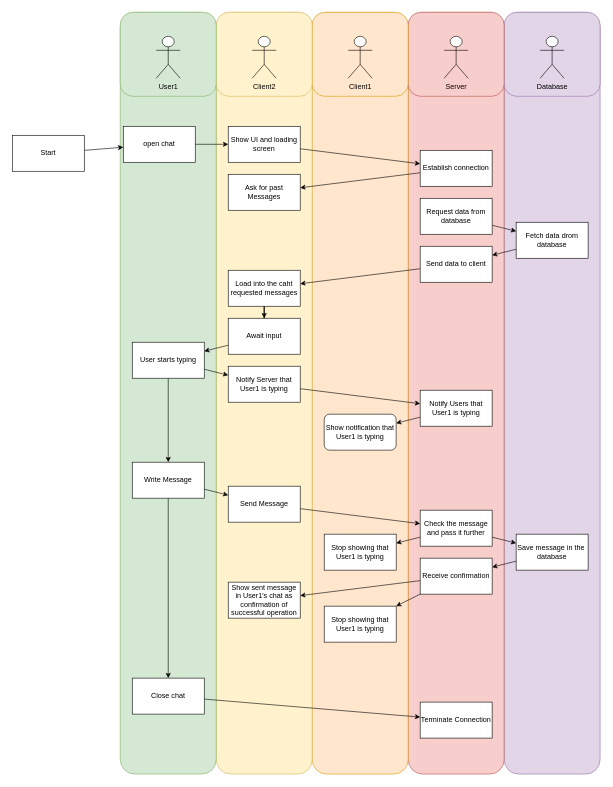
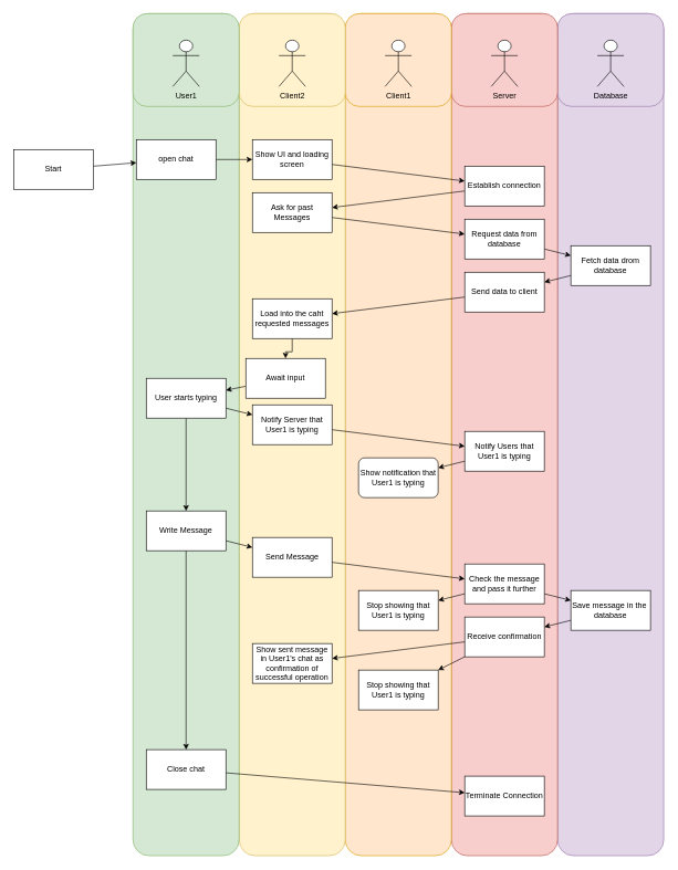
  <mxCell id="0" />
  <mxCell id="1" parent="0" />
  <mxCell id="2" value="" style="rounded=1;whiteSpace=wrap;html=1;fillColor=#e1d5e7;strokeColor=#9673a6;" vertex="1" parent="1"><mxGeometry x="840" y="20" width="160" height="1270" as="geometry" /></mxCell>
  <mxCell id="3" value="" style="rounded=1;whiteSpace=wrap;html=1;fillColor=#f8cecc;strokeColor=#b85450;" vertex="1" parent="1"><mxGeometry x="680" y="20" width="160" height="1270" as="geometry" /></mxCell>
  <mxCell id="4" value="" style="rounded=1;whiteSpace=wrap;html=1;fillColor=#ffe6cc;strokeColor=#d79b00;" vertex="1" parent="1"><mxGeometry x="520" y="20" width="160" height="1270" as="geometry" /></mxCell>
  <mxCell id="5" value="" style="rounded=1;whiteSpace=wrap;html=1;fillColor=#fff2cc;strokeColor=#d6b656;" vertex="1" parent="1"><mxGeometry x="360" y="20" width="160" height="1270" as="geometry" /></mxCell>
  <mxCell id="6" value="" style="rounded=1;whiteSpace=wrap;html=1;fillColor=#d5e8d4;strokeColor=#82b366;" vertex="1" parent="1"><mxGeometry x="200" y="20" width="160" height="1270" as="geometry" /></mxCell>
  <mxCell id="7" value="" style="rounded=1;whiteSpace=wrap;html=1;fillColor=#e1d5e7;strokeColor=#9673a6;" vertex="1" parent="1"><mxGeometry x="840" y="20" width="160" height="140" as="geometry" /></mxCell>
  <mxCell id="8" value="" style="rounded=1;whiteSpace=wrap;html=1;fillColor=#f8cecc;strokeColor=#b85450;" vertex="1" parent="1"><mxGeometry x="680" y="20" width="160" height="140" as="geometry" /></mxCell>
  <mxCell id="9" value="" style="rounded=1;whiteSpace=wrap;html=1;fillColor=#ffe6cc;strokeColor=#d79b00;" vertex="1" parent="1"><mxGeometry x="520" y="20" width="160" height="140" as="geometry" /></mxCell>
  <mxCell id="10" value="" style="rounded=1;whiteSpace=wrap;html=1;fillColor=#fff2cc;strokeColor=#d6b656;" vertex="1" parent="1"><mxGeometry x="360" y="20" width="160" height="140" as="geometry" /></mxCell>
  <mxCell id="11" value="" style="rounded=1;whiteSpace=wrap;html=1;fillColor=#d5e8d4;strokeColor=#82b366;" vertex="1" parent="1"><mxGeometry x="200" y="20" width="160" height="140" as="geometry" /></mxCell>
  <mxCell id="12" style="rounded=0;orthogonalLoop=1;jettySize=auto;html=1;" edge="1" parent="1" source="13" target="15"><mxGeometry relative="1" as="geometry" /></mxCell>
  <mxCell id="13" value="Start" style="rounded=0;whiteSpace=wrap;html=1;glass=0;" vertex="1" parent="1"><mxGeometry x="20" y="225" width="120" height="60" as="geometry" /></mxCell>
  <mxCell id="14" style="edgeStyle=orthogonalEdgeStyle;rounded=0;orthogonalLoop=1;jettySize=auto;html=1;" edge="1" parent="1" source="15" target="50"><mxGeometry relative="1" as="geometry" /></mxCell>
  <mxCell id="15" value="open chat" style="rounded=0;whiteSpace=wrap;html=1;" vertex="1" parent="1"><mxGeometry x="205" y="210" width="120" height="60" as="geometry" /></mxCell>
  <mxCell id="16" style="rounded=0;orthogonalLoop=1;jettySize=auto;html=1;" edge="1" parent="1" source="17" target="37"><mxGeometry relative="1" as="geometry" /></mxCell>
  <mxCell id="17" value="Fetch data drom database" style="rounded=0;whiteSpace=wrap;html=1;" vertex="1" parent="1"><mxGeometry x="860" y="370" width="120" height="60" as="geometry" /></mxCell>
  <mxCell id="18" style="rounded=0;orthogonalLoop=1;jettySize=auto;html=1;" edge="1" parent="1" source="19" target="33"><mxGeometry relative="1" as="geometry" /></mxCell>
  <mxCell id="19" value="Establish connection" style="rounded=0;whiteSpace=wrap;html=1;" vertex="1" parent="1"><mxGeometry x="700" y="250" width="120" height="60" as="geometry" /></mxCell>
  <mxCell id="20" style="rounded=0;orthogonalLoop=1;jettySize=auto;html=1;" edge="1" parent="1" source="21" target="24"><mxGeometry relative="1" as="geometry" /></mxCell>
- <mxCell id="21" value="Await input" style="rounded=0;whiteSpace=wrap;html=1;" vertex="1" parent="1"><mxGeometry x="380" y="530" width="120" height="60" as="geometry" /></mxCell>
+ <mxCell id="21" value="Await input" style="rounded=0;whiteSpace=wrap;html=1;" vertex="1" parent="1"><mxGeometry x="370" y="540" width="120" height="60" as="geometry" /></mxCell>
  <mxCell id="22" style="rounded=0;orthogonalLoop=1;jettySize=auto;html=1;" edge="1" parent="1" source="24" target="42"><mxGeometry relative="1" as="geometry" /></mxCell>
  <mxCell id="23" style="edgeStyle=orthogonalEdgeStyle;rounded=0;orthogonalLoop=1;jettySize=auto;html=1;" edge="1" parent="1" source="24" target="45"><mxGeometry relative="1" as="geometry" /></mxCell>
  <mxCell id="24" value="User starts typing" style="rounded=0;whiteSpace=wrap;html=1;" vertex="1" parent="1"><mxGeometry x="220" y="570" width="120" height="60" as="geometry" /></mxCell>
  <mxCell id="25" style="rounded=0;orthogonalLoop=1;jettySize=auto;html=1;" edge="1" parent="1" source="26" target="40"><mxGeometry relative="1" as="geometry" /></mxCell>
  <mxCell id="26" value="Close chat" style="rounded=0;whiteSpace=wrap;html=1;" vertex="1" parent="1"><mxGeometry x="220" y="1130" width="120" height="60" as="geometry" /></mxCell>
  <mxCell id="27" value="Client1" style="shape=umlActor;verticalLabelPosition=bottom;verticalAlign=top;html=1;outlineConnect=0;" vertex="1" parent="1"><mxGeometry x="580" y="60" width="40" height="70" as="geometry" /></mxCell>
  <mxCell id="28" value="Server" style="shape=umlActor;verticalLabelPosition=bottom;verticalAlign=top;html=1;outlineConnect=0;" vertex="1" parent="1"><mxGeometry x="740" y="60" width="40" height="70" as="geometry" /></mxCell>
  <mxCell id="29" value="Database" style="shape=umlActor;verticalLabelPosition=bottom;verticalAlign=top;html=1;outlineConnect=0;" vertex="1" parent="1"><mxGeometry x="900" y="60" width="40" height="70" as="geometry" /></mxCell>
  <mxCell id="30" value="User1" style="shape=umlActor;verticalLabelPosition=bottom;verticalAlign=top;html=1;outlineConnect=0;" vertex="1" parent="1"><mxGeometry x="260" y="60" width="40" height="70" as="geometry" /></mxCell>
  <mxCell id="31" value="Client2" style="shape=umlActor;verticalLabelPosition=bottom;verticalAlign=top;html=1;outlineConnect=0;" vertex="1" parent="1"><mxGeometry y="60" width="40" height="70" as="geometry" x="420" /></mxCell>
+ <mxCell id="32" style="rounded=0;orthogonalLoop=1;jettySize=auto;html=1;" edge="1" parent="1" source="33" target="35"><mxGeometry relative="1" as="geometry" /></mxCell>
  <mxCell id="33" value="Ask for past Messages" style="rounded=0;whiteSpace=wrap;html=1;" vertex="1" parent="1"><mxGeometry x="380" y="290" width="120" height="60" as="geometry" /></mxCell>
  <mxCell id="34" style="rounded=0;orthogonalLoop=1;jettySize=auto;html=1;" edge="1" parent="1" source="35" target="17"><mxGeometry relative="1" as="geometry" /></mxCell>
  <mxCell id="35" value="Request data from database" style="rounded=0;whiteSpace=wrap;html=1;" vertex="1" parent="1"><mxGeometry x="700" y="330" width="120" height="60" as="geometry" /></mxCell>
  <mxCell id="36" style="rounded=0;orthogonalLoop=1;jettySize=auto;html=1;" edge="1" parent="1" source="37" target="39"><mxGeometry relative="1" as="geometry" /></mxCell>
  <mxCell id="37" value="Send data to client" style="rounded=0;whiteSpace=wrap;html=1;" vertex="1" parent="1"><mxGeometry x="700" y="410" width="120" height="60" as="geometry" /></mxCell>
  <mxCell id="38" style="edgeStyle=orthogonalEdgeStyle;rounded=0;orthogonalLoop=1;jettySize=auto;html=1;" edge="1" parent="1" source="39" target="21"><mxGeometry relative="1" as="geometry" /></mxCell>
  <mxCell id="39" value="Load into the caht requested messages" style="rounded=0;whiteSpace=wrap;html=1;" vertex="1" parent="1"><mxGeometry x="380" y="450" width="120" height="60" as="geometry" /></mxCell>
  <mxCell id="40" value="Terminate Connection" style="rounded=0;whiteSpace=wrap;html=1;" vertex="1" parent="1"><mxGeometry x="700" y="1170" width="120" height="60" as="geometry" /></mxCell>
  <mxCell id="41" style="rounded=0;orthogonalLoop=1;jettySize=auto;html=1;" edge="1" parent="1" source="42" target="47"><mxGeometry relative="1" as="geometry" /></mxCell>
  <mxCell id="42" value="Notify Server that User1 is typing" style="rounded=0;whiteSpace=wrap;html=1;" vertex="1" parent="1"><mxGeometry x="380" y="610" width="120" height="60" as="geometry" /></mxCell>
  <mxCell id="43" style="rounded=0;orthogonalLoop=1;jettySize=auto;html=1;" edge="1" parent="1" source="45" target="52"><mxGeometry relative="1" as="geometry" /></mxCell>
  <mxCell id="44" style="edgeStyle=orthogonalEdgeStyle;rounded=0;orthogonalLoop=1;jettySize=auto;html=1;" edge="1" parent="1" source="45" target="26"><mxGeometry relative="1" as="geometry" /></mxCell>
  <mxCell id="45" value="Write Message" style="rounded=0;whiteSpace=wrap;html=1;" vertex="1" parent="1"><mxGeometry x="220" y="770" width="120" height="60" as="geometry" /></mxCell>
  <mxCell id="46" style="rounded=0;orthogonalLoop=1;jettySize=auto;html=1;" edge="1" parent="1" source="47" target="48"><mxGeometry relative="1" as="geometry" /></mxCell>
  <mxCell id="47" value="Notify Users that User1 is typing" style="rounded=0;whiteSpace=wrap;html=1;" vertex="1" parent="1"><mxGeometry x="700" y="650" width="120" height="60" as="geometry" /></mxCell>
  <mxCell id="48" value="Show notification that User1 is typing" style="whiteSpace=wrap;html=1;rounded=1;" vertex="1" parent="1"><mxGeometry x="540" y="690" width="120" height="60" as="geometry" /></mxCell>
  <mxCell id="49" style="rounded=0;orthogonalLoop=1;jettySize=auto;html=1;" edge="1" parent="1" source="50" target="19"><mxGeometry relative="1" as="geometry" /></mxCell>
  <mxCell id="50" value="Show UI and loading screen" style="rounded=0;whiteSpace=wrap;html=1;" vertex="1" parent="1"><mxGeometry x="380" y="210" width="120" height="60" as="geometry" /></mxCell>
  <mxCell id="51" style="rounded=0;orthogonalLoop=1;jettySize=auto;html=1;" edge="1" parent="1" source="52" target="55"><mxGeometry relative="1" as="geometry" /></mxCell>
  <mxCell id="52" value="Send Message" style="rounded=0;whiteSpace=wrap;html=1;" vertex="1" parent="1"><mxGeometry x="380" y="810" width="120" height="60" as="geometry" /></mxCell>
  <mxCell id="53" style="rounded=0;orthogonalLoop=1;jettySize=auto;html=1;" edge="1" parent="1" source="55" target="58"><mxGeometry relative="1" as="geometry" /></mxCell>
  <mxCell id="54" style="rounded=0;orthogonalLoop=1;jettySize=auto;html=1;" edge="1" parent="1" source="55" target="56"><mxGeometry relative="1" as="geometry" /></mxCell>
  <mxCell id="55" value="Check the message and pass it further" style="rounded=0;whiteSpace=wrap;html=1;" vertex="1" parent="1"><mxGeometry x="700" y="850" width="120" height="60" as="geometry" /></mxCell>
  <mxCell id="56" value="Stop showing that User1 is typing" style="rounded=0;whiteSpace=wrap;html=1;" vertex="1" parent="1"><mxGeometry x="540" y="890" width="120" height="60" as="geometry" /></mxCell>
  <mxCell id="57" style="rounded=0;orthogonalLoop=1;jettySize=auto;html=1;" edge="1" parent="1" source="58" target="62"><mxGeometry relative="1" as="geometry" /></mxCell>
  <mxCell id="58" value="Save message in the&amp;nbsp; database" style="rounded=0;whiteSpace=wrap;html=1;" vertex="1" parent="1"><mxGeometry x="860" y="890" width="120" height="60" as="geometry" /></mxCell>
  <mxCell id="59" value="Show sent message in User1's chat as confirmation of successful operation" style="rounded=0;whiteSpace=wrap;html=1;" vertex="1" parent="1"><mxGeometry x="380" y="970" width="120" height="60" as="geometry" /></mxCell>
  <mxCell id="60" style="rounded=0;orthogonalLoop=1;jettySize=auto;html=1;" edge="1" parent="1" source="62" target="63"><mxGeometry relative="1" as="geometry" /></mxCell>
  <mxCell id="61" style="rounded=0;orthogonalLoop=1;jettySize=auto;html=1;" edge="1" parent="1" source="62" target="59"><mxGeometry relative="1" as="geometry" /></mxCell>
  <mxCell id="62" value="Receive confirmation" style="rounded=0;whiteSpace=wrap;html=1;" vertex="1" parent="1"><mxGeometry x="700" y="930" width="120" height="60" as="geometry" /></mxCell>
  <mxCell id="63" value="Stop showing that User1 is typing" style="rounded=0;whiteSpace=wrap;html=1;" vertex="1" parent="1"><mxGeometry x="540" y="1010" width="120" height="60" as="geometry" /></mxCell>
